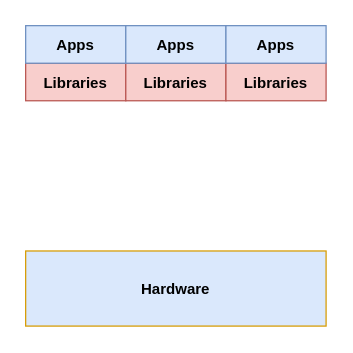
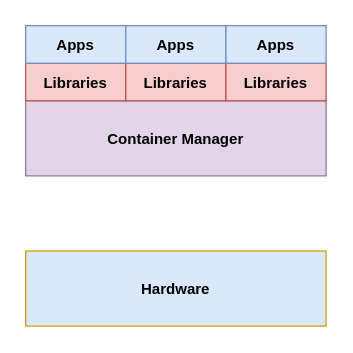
  <mxCell id="0" />
  <mxCell id="1" parent="0" />
  <mxCell id="2" value="Hardware" style="rounded=0;fillColor=#dae8fc;strokeColor=#d79b00;fontStyle=1;" parent="1" vertex="1"><mxGeometry x="20" y="200" width="240" height="60" as="geometry" /></mxCell>
+ <mxCell id="3" value="Container Manager" style="rounded=0;fillColor=#e1d5e7;strokeColor=#9673a6;fontStyle=1;" parent="1" vertex="1"><mxGeometry x="20" y="80" width="240" height="60" as="geometry" /></mxCell>
  <mxCell id="4" value="Libraries" style="rounded=0;fontStyle=1;fillColor=#f8cecc;strokeColor=#b85450;" parent="1" vertex="1"><mxGeometry x="20" y="50" width="80" height="30" as="geometry" /></mxCell>
  <mxCell id="5" value="Libraries" style="rounded=0;fontStyle=1;fillColor=#f8cecc;strokeColor=#b85450;" parent="1" vertex="1"><mxGeometry x="100" y="50" width="80" height="30" as="geometry" /></mxCell>
  <mxCell id="6" value="Libraries" style="rounded=0;fontStyle=1;fillColor=#f8cecc;strokeColor=#b85450;" parent="1" vertex="1"><mxGeometry x="180" y="50" width="80" height="30" as="geometry" /></mxCell>
  <mxCell id="7" value="Apps" style="rounded=0;fontStyle=1;fillColor=#dae8fc;strokeColor=#6c8ebf;" parent="1" vertex="1"><mxGeometry x="20" y="20" width="80" height="30" as="geometry" /></mxCell>
  <mxCell id="8" value="Apps" style="rounded=0;fontStyle=1;fillColor=#dae8fc;strokeColor=#6c8ebf;" parent="1" vertex="1"><mxGeometry x="100" y="20" width="80" height="30" as="geometry" /></mxCell>
  <mxCell id="9" value="Apps" style="rounded=0;fontStyle=1;fillColor=#dae8fc;strokeColor=#6c8ebf;" parent="1" vertex="1"><mxGeometry x="180" y="20" width="80" height="30" as="geometry" /></mxCell>
